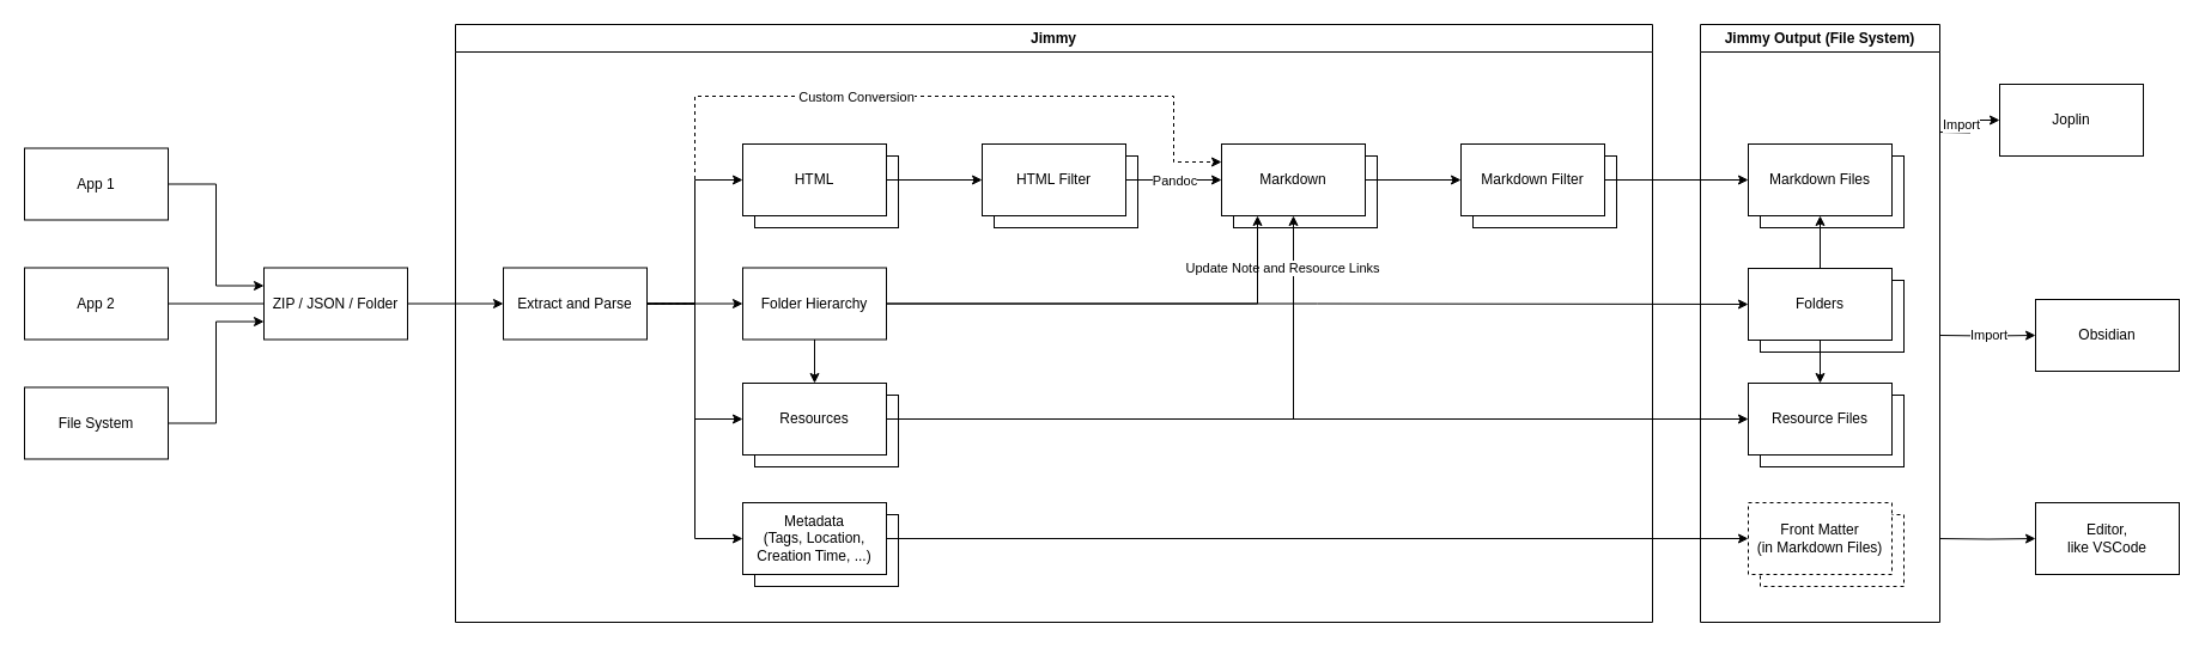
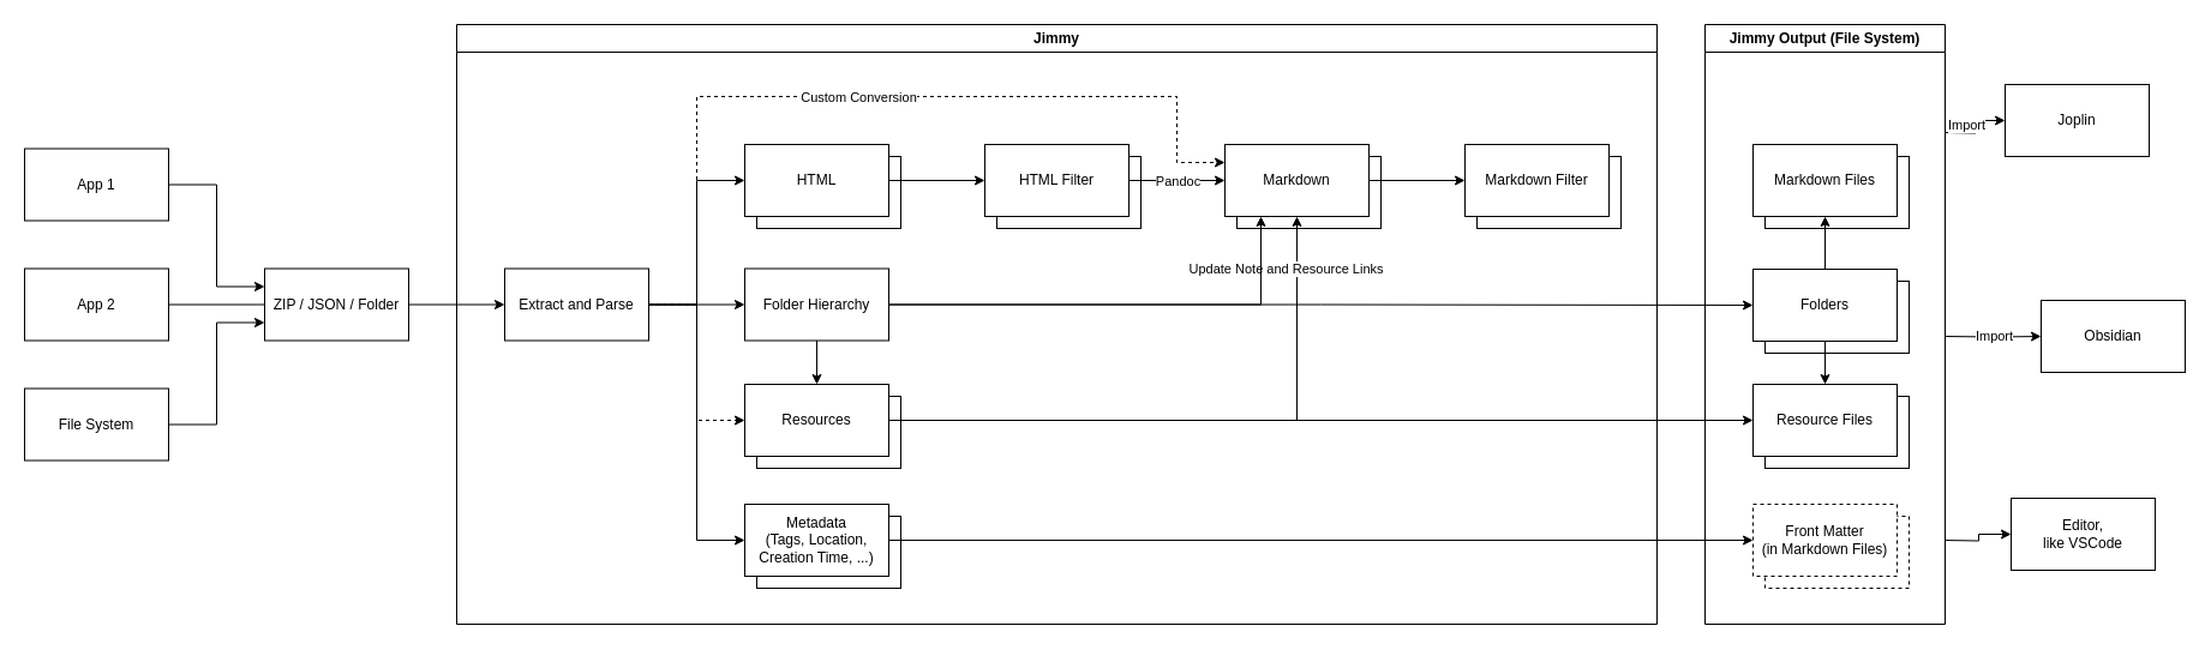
  <mxCell id="0" />
  <mxCell id="1" parent="0" />
  <mxCell id="2" value="" style="rounded=0;whiteSpace=wrap;html=1;" vertex="1" parent="1"><mxGeometry x="1470" y="234" width="120" height="60" as="geometry" /></mxCell>
  <mxCell id="3" value="" style="rounded=0;whiteSpace=wrap;html=1;" vertex="1" parent="1"><mxGeometry x="630" y="130" width="120" height="60" as="geometry" /></mxCell>
  <mxCell id="4" style="edgeStyle=orthogonalEdgeStyle;rounded=0;orthogonalLoop=1;jettySize=auto;html=1;exitX=1;exitY=0.5;exitDx=0;exitDy=0;entryX=0;entryY=0.25;entryDx=0;entryDy=0;" edge="1" parent="1" source="5" target="11"><mxGeometry relative="1" as="geometry" /></mxCell>
  <mxCell id="5" value="App 1" style="rounded=0;whiteSpace=wrap;html=1;" vertex="1" parent="1"><mxGeometry x="20" y="123.5" width="120" height="60" as="geometry" /></mxCell>
  <mxCell id="6" style="edgeStyle=orthogonalEdgeStyle;rounded=0;orthogonalLoop=1;jettySize=auto;html=1;exitX=1;exitY=0.5;exitDx=0;exitDy=0;entryX=0;entryY=0.5;entryDx=0;entryDy=0;" edge="1" parent="1" source="7" target="11"><mxGeometry relative="1" as="geometry"><Array as="points"><mxPoint x="250" y="253.5" /><mxPoint x="250" y="253.5" /></Array></mxGeometry></mxCell>
  <mxCell id="7" value="App 2" style="rounded=0;whiteSpace=wrap;html=1;" vertex="1" parent="1"><mxGeometry x="20" y="223.5" width="120" height="60" as="geometry" /></mxCell>
  <mxCell id="8" style="edgeStyle=orthogonalEdgeStyle;rounded=0;orthogonalLoop=1;jettySize=auto;html=1;exitX=1;exitY=0.5;exitDx=0;exitDy=0;entryX=0;entryY=0.75;entryDx=0;entryDy=0;" edge="1" parent="1" source="9" target="11"><mxGeometry relative="1" as="geometry" /></mxCell>
  <mxCell id="9" value="File System" style="rounded=0;whiteSpace=wrap;html=1;" vertex="1" parent="1"><mxGeometry x="20" y="323.5" width="120" height="60" as="geometry" /></mxCell>
  <mxCell id="10" style="edgeStyle=orthogonalEdgeStyle;rounded=0;orthogonalLoop=1;jettySize=auto;html=1;exitX=1;exitY=0.5;exitDx=0;exitDy=0;entryX=0;entryY=0.5;entryDx=0;entryDy=0;" edge="1" parent="1" source="11" target="26"><mxGeometry relative="1" as="geometry"><mxPoint x="340" y="150" as="sourcePoint" /></mxGeometry></mxCell>
  <mxCell id="11" value="ZIP / JSON / Folder" style="rounded=0;whiteSpace=wrap;html=1;" vertex="1" parent="1"><mxGeometry x="220" y="223.5" width="120" height="60" as="geometry" /></mxCell>
  <mxCell id="12" value="Jimmy" style="swimlane;whiteSpace=wrap;html=1;" vertex="1" parent="1"><mxGeometry x="380" y="20" width="1000" height="500" as="geometry" /></mxCell>
  <mxCell id="13" value="" style="rounded=0;whiteSpace=wrap;html=1;" vertex="1" parent="12"><mxGeometry x="850" y="110" width="120" height="60" as="geometry" /></mxCell>
  <mxCell id="14" value="" style="rounded=0;whiteSpace=wrap;html=1;" vertex="1" parent="12"><mxGeometry x="650" y="110" width="120" height="60" as="geometry" /></mxCell>
  <mxCell id="15" value="" style="rounded=0;whiteSpace=wrap;html=1;" vertex="1" parent="12"><mxGeometry x="450" y="110" width="120" height="60" as="geometry" /></mxCell>
  <mxCell id="16" value="" style="rounded=0;whiteSpace=wrap;html=1;" vertex="1" parent="12"><mxGeometry x="250" y="310" width="120" height="60" as="geometry" /></mxCell>
  <mxCell id="17" value="" style="rounded=0;whiteSpace=wrap;html=1;" vertex="1" parent="12"><mxGeometry x="250" y="410" width="120" height="60" as="geometry" /></mxCell>
  <mxCell id="18" style="edgeStyle=orthogonalEdgeStyle;rounded=0;orthogonalLoop=1;jettySize=auto;html=1;exitX=1;exitY=0.5;exitDx=0;exitDy=0;entryX=0.5;entryY=1;entryDx=0;entryDy=0;" edge="1" parent="12" source="36" target="33"><mxGeometry relative="1" as="geometry" /></mxCell>
  <mxCell id="19" value="Update Note and Resource Links" style="edgeLabel;html=1;align=center;verticalAlign=middle;resizable=0;points=[];" vertex="1" connectable="0" parent="18"><mxGeometry x="0.709" y="-1" relative="1" as="geometry"><mxPoint x="-11" y="-31" as="offset" /></mxGeometry></mxCell>
  <mxCell id="20" style="edgeStyle=orthogonalEdgeStyle;rounded=0;orthogonalLoop=1;jettySize=auto;html=1;exitX=1;exitY=0.5;exitDx=0;exitDy=0;entryX=0;entryY=0.25;entryDx=0;entryDy=0;dashed=1;" edge="1" parent="12" source="26" target="33"><mxGeometry relative="1" as="geometry"><Array as="points"><mxPoint x="200" y="234" /><mxPoint x="200" y="60" /><mxPoint x="600" y="60" /><mxPoint x="600" y="115" /></Array></mxGeometry></mxCell>
  <mxCell id="21" value="Custom Conversion" style="edgeLabel;html=1;align=center;verticalAlign=middle;resizable=0;points=[];" vertex="1" connectable="0" parent="20"><mxGeometry x="-0.018" relative="1" as="geometry"><mxPoint as="offset" /></mxGeometry></mxCell>
  <mxCell id="22" style="edgeStyle=orthogonalEdgeStyle;rounded=0;orthogonalLoop=1;jettySize=auto;html=1;exitX=1;exitY=0.5;exitDx=0;exitDy=0;entryX=0;entryY=0.5;entryDx=0;entryDy=0;" edge="1" parent="12" source="26" target="35"><mxGeometry relative="1" as="geometry"><Array as="points"><mxPoint x="200" y="234" /><mxPoint x="200" y="430" /></Array></mxGeometry></mxCell>
- <mxCell id="23" style="edgeStyle=orthogonalEdgeStyle;rounded=0;orthogonalLoop=1;jettySize=auto;html=1;exitX=1;exitY=0.5;exitDx=0;exitDy=0;entryX=0;entryY=0.5;entryDx=0;entryDy=0;" edge="1" parent="12" source="26" target="36"><mxGeometry relative="1" as="geometry"><Array as="points"><mxPoint x="200" y="234" /><mxPoint x="200" y="330" /></Array></mxGeometry></mxCell>
+ <mxCell id="23" style="edgeStyle=orthogonalEdgeStyle;rounded=0;orthogonalLoop=1;jettySize=auto;html=1;exitX=1;exitY=0.5;exitDx=0;exitDy=0;entryX=0;entryY=0.5;entryDx=0;entryDy=0;dashed=1;" edge="1" parent="12" source="26" target="36"><mxGeometry relative="1" as="geometry"><Array as="points"><mxPoint x="200" y="234" /><mxPoint x="200" y="330" /></Array></mxGeometry></mxCell>
  <mxCell id="24" style="edgeStyle=orthogonalEdgeStyle;rounded=0;orthogonalLoop=1;jettySize=auto;html=1;exitX=1;exitY=0.5;exitDx=0;exitDy=0;entryX=0;entryY=0.5;entryDx=0;entryDy=0;" edge="1" parent="12" source="26" target="28"><mxGeometry relative="1" as="geometry" /></mxCell>
  <mxCell id="25" style="edgeStyle=orthogonalEdgeStyle;rounded=0;orthogonalLoop=1;jettySize=auto;html=1;exitX=1;exitY=0.5;exitDx=0;exitDy=0;entryX=0;entryY=0.5;entryDx=0;entryDy=0;" edge="1" parent="12" source="26" target="39"><mxGeometry relative="1" as="geometry" /></mxCell>
  <mxCell id="26" value="Extract and Parse" style="rounded=0;whiteSpace=wrap;html=1;" vertex="1" parent="12"><mxGeometry x="40" y="203.5" width="120" height="60" as="geometry" /></mxCell>
  <mxCell id="27" style="edgeStyle=orthogonalEdgeStyle;rounded=0;orthogonalLoop=1;jettySize=auto;html=1;exitX=1;exitY=0.5;exitDx=0;exitDy=0;entryX=0;entryY=0.5;entryDx=0;entryDy=0;" edge="1" parent="12" source="28" target="31"><mxGeometry relative="1" as="geometry" /></mxCell>
  <mxCell id="28" value="HTML" style="rounded=0;whiteSpace=wrap;html=1;" vertex="1" parent="12"><mxGeometry x="240" y="100" width="120" height="60" as="geometry" /></mxCell>
  <mxCell id="29" style="edgeStyle=orthogonalEdgeStyle;rounded=0;orthogonalLoop=1;jettySize=auto;html=1;exitX=1;exitY=0.5;exitDx=0;exitDy=0;entryX=0;entryY=0.5;entryDx=0;entryDy=0;" edge="1" parent="12" source="31" target="33"><mxGeometry relative="1" as="geometry" /></mxCell>
  <mxCell id="30" value="Pandoc" style="edgeLabel;html=1;align=center;verticalAlign=middle;resizable=0;points=[];" vertex="1" connectable="0" parent="29"><mxGeometry x="-0.1" y="2" relative="1" as="geometry"><mxPoint x="4" y="2" as="offset" /></mxGeometry></mxCell>
  <mxCell id="31" value="HTML Filter" style="rounded=0;whiteSpace=wrap;html=1;" vertex="1" parent="12"><mxGeometry x="440" y="100" width="120" height="60" as="geometry" /></mxCell>
  <mxCell id="32" style="edgeStyle=orthogonalEdgeStyle;rounded=0;orthogonalLoop=1;jettySize=auto;html=1;exitX=1;exitY=0.5;exitDx=0;exitDy=0;entryX=0;entryY=0.5;entryDx=0;entryDy=0;" edge="1" parent="12" source="33" target="34"><mxGeometry relative="1" as="geometry" /></mxCell>
  <mxCell id="33" value="Markdown" style="rounded=0;whiteSpace=wrap;html=1;" vertex="1" parent="12"><mxGeometry x="640" y="100" width="120" height="60" as="geometry" /></mxCell>
  <mxCell id="34" value="Markdown Filter" style="rounded=0;whiteSpace=wrap;html=1;" vertex="1" parent="12"><mxGeometry x="840" y="100" width="120" height="60" as="geometry" /></mxCell>
  <mxCell id="35" value="Metadata&lt;br&gt;(Tags, Location, Creation Time, ...)" style="rounded=0;whiteSpace=wrap;html=1;" vertex="1" parent="12"><mxGeometry x="240" y="400" width="120" height="60" as="geometry" /></mxCell>
  <mxCell id="36" value="Resources" style="rounded=0;whiteSpace=wrap;html=1;" vertex="1" parent="12"><mxGeometry x="240" y="300" width="120" height="60" as="geometry" /></mxCell>
  <mxCell id="37" style="edgeStyle=orthogonalEdgeStyle;rounded=0;orthogonalLoop=1;jettySize=auto;html=1;exitX=0.5;exitY=1;exitDx=0;exitDy=0;entryX=0.5;entryY=0;entryDx=0;entryDy=0;" edge="1" parent="12" source="39" target="36"><mxGeometry relative="1" as="geometry" /></mxCell>
  <mxCell id="38" style="edgeStyle=orthogonalEdgeStyle;rounded=0;orthogonalLoop=1;jettySize=auto;html=1;exitX=1;exitY=0.5;exitDx=0;exitDy=0;entryX=0.25;entryY=1;entryDx=0;entryDy=0;" edge="1" parent="12" source="39" target="33"><mxGeometry relative="1" as="geometry" /></mxCell>
  <mxCell id="39" value="Folder Hierarchy" style="rounded=0;whiteSpace=wrap;html=1;" vertex="1" parent="12"><mxGeometry x="240" y="203.5" width="120" height="60" as="geometry" /></mxCell>
  <mxCell id="40" style="edgeStyle=orthogonalEdgeStyle;rounded=0;orthogonalLoop=1;jettySize=auto;html=1;exitX=1;exitY=0.25;exitDx=0;exitDy=0;entryX=0;entryY=0.5;entryDx=0;entryDy=0;" edge="1" parent="1" target="45"><mxGeometry relative="1" as="geometry"><mxPoint x="1620" y="110" as="sourcePoint" /></mxGeometry></mxCell>
  <mxCell id="41" value="Import" style="edgeLabel;html=1;align=center;verticalAlign=middle;resizable=0;points=[];" vertex="1" connectable="0" parent="40"><mxGeometry x="0.122" y="1" relative="1" as="geometry"><mxPoint x="-7" y="1" as="offset" /></mxGeometry></mxCell>
  <mxCell id="42" style="edgeStyle=orthogonalEdgeStyle;rounded=0;orthogonalLoop=1;jettySize=auto;html=1;entryX=0;entryY=0.5;entryDx=0;entryDy=0;exitX=1;exitY=0.5;exitDx=0;exitDy=0;" edge="1" parent="1" target="46"><mxGeometry relative="1" as="geometry"><mxPoint x="1620" y="280" as="sourcePoint" /></mxGeometry></mxCell>
  <mxCell id="43" value="Import" style="edgeLabel;html=1;align=center;verticalAlign=middle;resizable=0;points=[];" vertex="1" connectable="0" parent="42"><mxGeometry y="1" relative="1" as="geometry"><mxPoint as="offset" /></mxGeometry></mxCell>
  <mxCell id="44" style="edgeStyle=orthogonalEdgeStyle;rounded=0;orthogonalLoop=1;jettySize=auto;html=1;exitX=1;exitY=0.75;exitDx=0;exitDy=0;entryX=0;entryY=0.5;entryDx=0;entryDy=0;" edge="1" parent="1" target="47"><mxGeometry relative="1" as="geometry"><mxPoint x="1620" y="450" as="sourcePoint" /></mxGeometry></mxCell>
  <mxCell id="45" value="Joplin" style="rounded=0;whiteSpace=wrap;html=1;" vertex="1" parent="1"><mxGeometry x="1670" y="70" width="120" height="60" as="geometry" /></mxCell>
  <mxCell id="46" value="Obsidian" style="rounded=0;whiteSpace=wrap;html=1;" vertex="1" parent="1"><mxGeometry x="1700" y="250" width="120" height="60" as="geometry" /></mxCell>
- <mxCell id="47" value="Editor,&lt;br&gt;like VSCode" style="rounded=0;whiteSpace=wrap;html=1;" vertex="1" parent="1"><mxGeometry x="1700" y="420" width="120" height="60" as="geometry" /></mxCell>
+ <mxCell id="47" value="Editor,&lt;br&gt;like VSCode" style="rounded=0;whiteSpace=wrap;html=1;" vertex="1" parent="1"><mxGeometry x="1675" y="415" width="120" height="60" as="geometry" /></mxCell>
  <mxCell id="48" value="Jimmy Output (File System)" style="swimlane;whiteSpace=wrap;html=1;" vertex="1" parent="1"><mxGeometry x="1420" y="20" width="200" height="500" as="geometry" /></mxCell>
  <mxCell id="49" value="" style="rounded=0;whiteSpace=wrap;html=1;" vertex="1" parent="48"><mxGeometry x="50" y="110" width="120" height="60" as="geometry" /></mxCell>
  <mxCell id="50" value="" style="rounded=0;whiteSpace=wrap;html=1;dashed=1;" vertex="1" parent="48"><mxGeometry x="50" y="410" width="120" height="60" as="geometry" /></mxCell>
  <mxCell id="51" value="" style="rounded=0;whiteSpace=wrap;html=1;" vertex="1" parent="48"><mxGeometry x="50" y="310" width="120" height="60" as="geometry" /></mxCell>
  <mxCell id="52" value="Markdown Files" style="rounded=0;whiteSpace=wrap;html=1;" vertex="1" parent="48"><mxGeometry x="40" y="100" width="120" height="60" as="geometry" /></mxCell>
  <mxCell id="53" value="Front Matter&lt;br&gt;(in Markdown Files)" style="rounded=0;whiteSpace=wrap;html=1;dashed=1;" vertex="1" parent="48"><mxGeometry x="40" y="400" width="120" height="60" as="geometry" /></mxCell>
  <mxCell id="54" value="Resource Files" style="rounded=0;whiteSpace=wrap;html=1;" vertex="1" parent="48"><mxGeometry x="40" y="300" width="120" height="60" as="geometry" /></mxCell>
  <mxCell id="55" style="edgeStyle=orthogonalEdgeStyle;rounded=0;orthogonalLoop=1;jettySize=auto;html=1;exitX=0.5;exitY=1;exitDx=0;exitDy=0;entryX=0.5;entryY=0;entryDx=0;entryDy=0;" edge="1" parent="48" source="57" target="54"><mxGeometry relative="1" as="geometry" /></mxCell>
  <mxCell id="56" style="edgeStyle=orthogonalEdgeStyle;rounded=0;orthogonalLoop=1;jettySize=auto;html=1;exitX=0.5;exitY=0;exitDx=0;exitDy=0;entryX=0.5;entryY=1;entryDx=0;entryDy=0;" edge="1" parent="48" source="57" target="52"><mxGeometry relative="1" as="geometry" /></mxCell>
  <mxCell id="57" value="Folders" style="rounded=0;whiteSpace=wrap;html=1;" vertex="1" parent="48"><mxGeometry x="40" y="204" width="120" height="60" as="geometry" /></mxCell>
- <mxCell id="58" style="edgeStyle=orthogonalEdgeStyle;rounded=0;orthogonalLoop=1;jettySize=auto;html=1;exitX=1;exitY=0.5;exitDx=0;exitDy=0;entryX=0;entryY=0.5;entryDx=0;entryDy=0;" edge="1" parent="1" source="34" target="52"><mxGeometry relative="1" as="geometry" /></mxCell>
  <mxCell id="59" style="edgeStyle=orthogonalEdgeStyle;rounded=0;orthogonalLoop=1;jettySize=auto;html=1;exitX=1;exitY=0.5;exitDx=0;exitDy=0;entryX=0;entryY=0.5;entryDx=0;entryDy=0;" edge="1" parent="1" source="36" target="54"><mxGeometry relative="1" as="geometry" /></mxCell>
  <mxCell id="60" style="edgeStyle=orthogonalEdgeStyle;rounded=0;orthogonalLoop=1;jettySize=auto;html=1;exitX=1;exitY=0.5;exitDx=0;exitDy=0;entryX=0;entryY=0.5;entryDx=0;entryDy=0;" edge="1" parent="1" source="35" target="53"><mxGeometry relative="1" as="geometry" /></mxCell>
  <mxCell id="61" style="edgeStyle=orthogonalEdgeStyle;rounded=0;orthogonalLoop=1;jettySize=auto;html=1;exitX=1;exitY=0.5;exitDx=0;exitDy=0;entryX=0;entryY=0.5;entryDx=0;entryDy=0;" edge="1" parent="1" source="39" target="57"><mxGeometry relative="1" as="geometry" /></mxCell>
